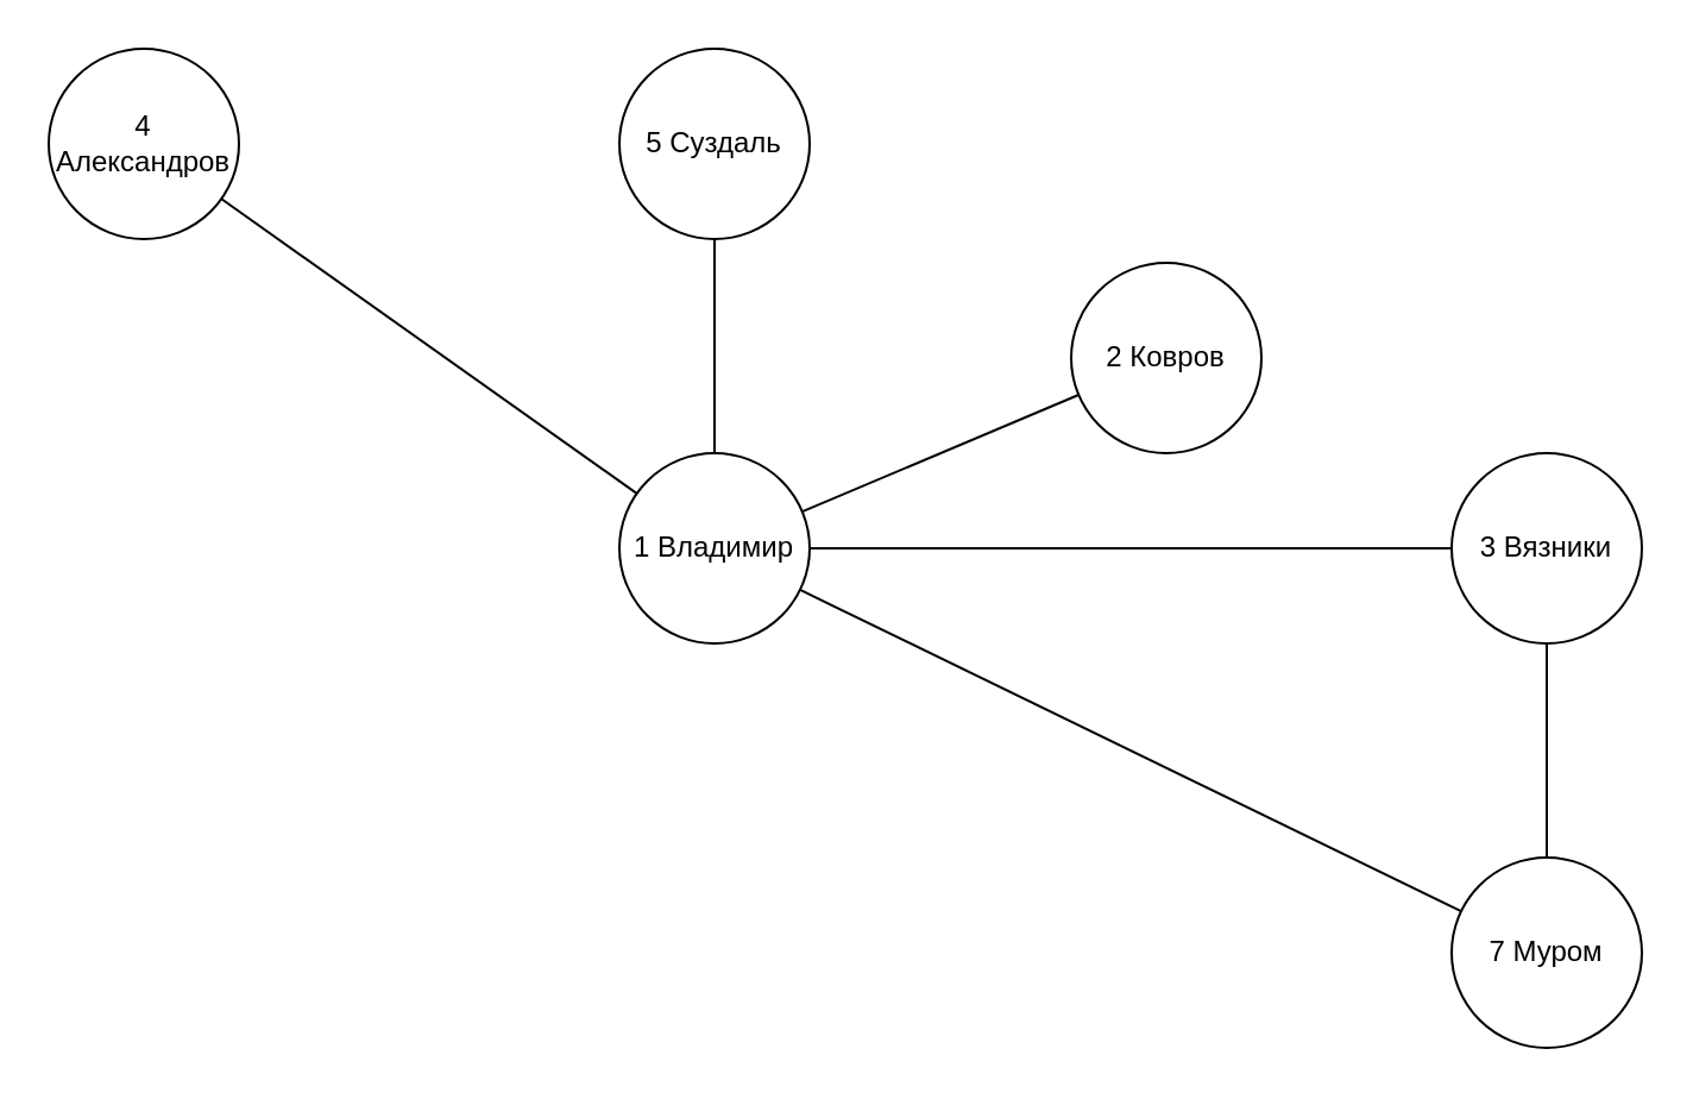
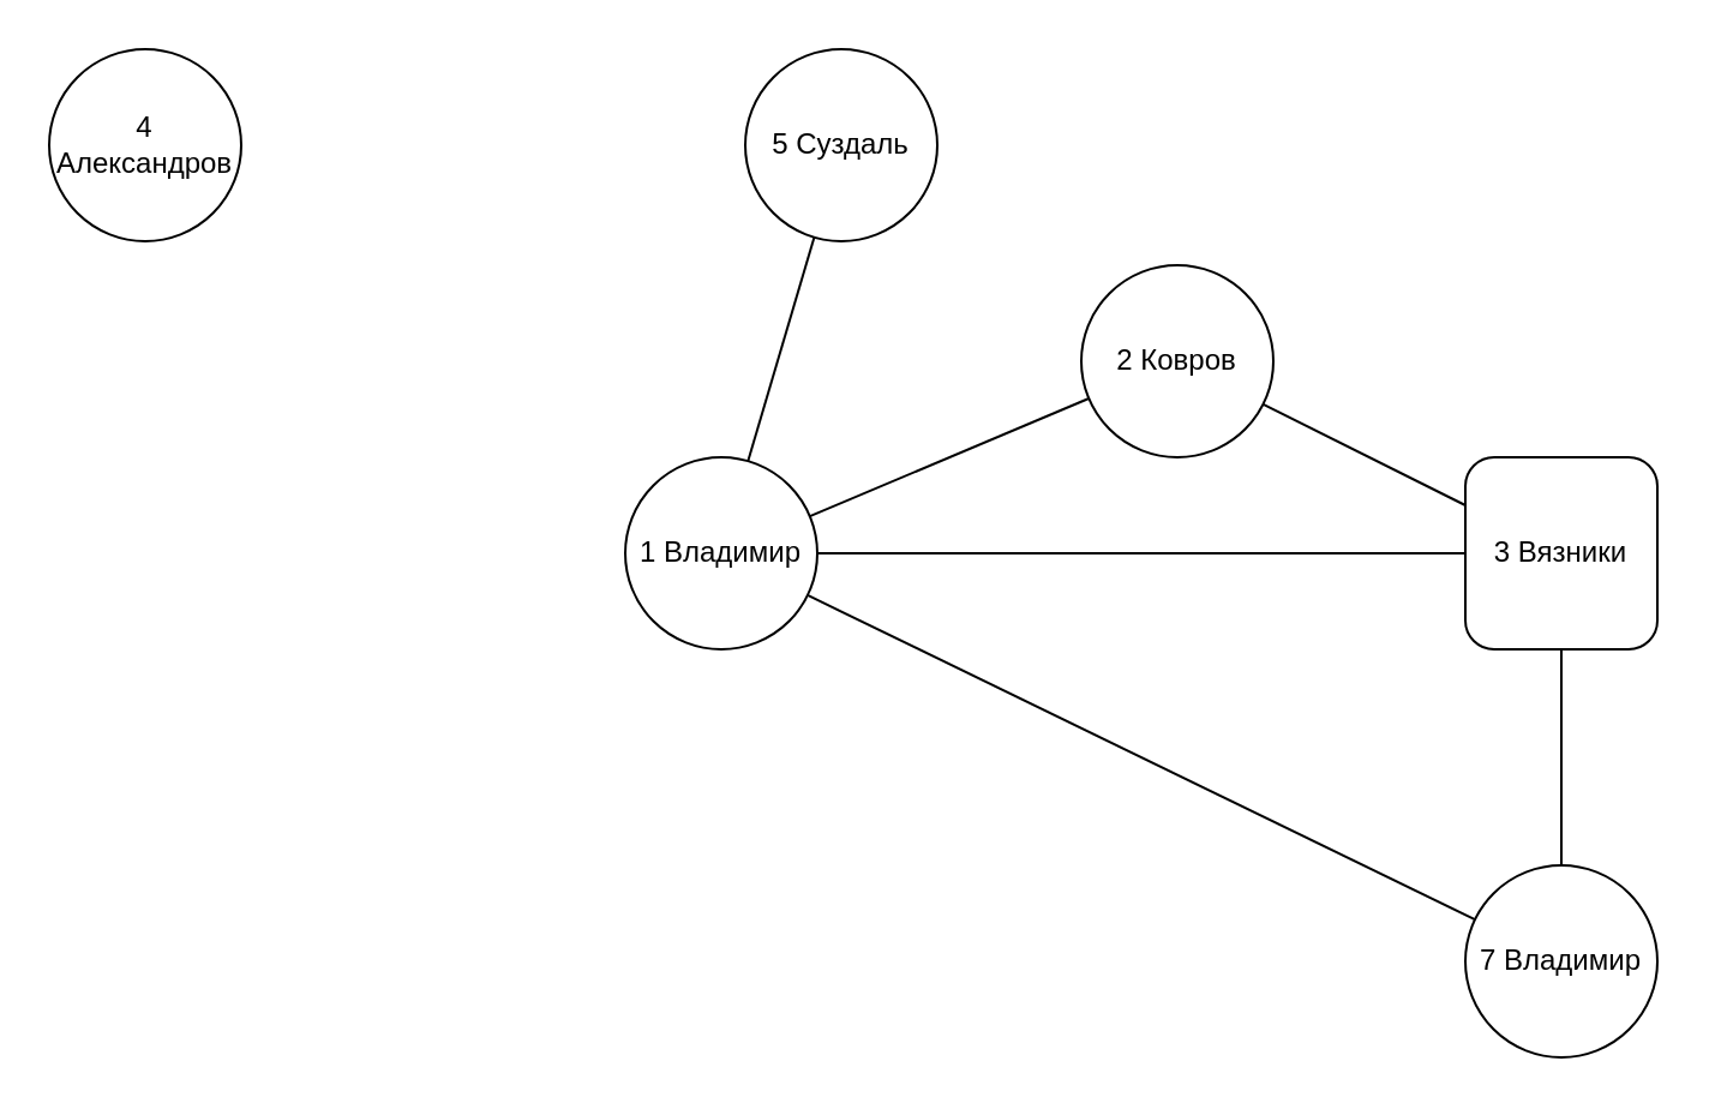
  <mxCell id="0" />
  <mxCell id="1" parent="0" />
  <mxCell id="2" style="edgeStyle=orthogonalEdgeStyle;rounded=0;orthogonalLoop=1;jettySize=auto;html=1;endArrow=none;endFill=0;" edge="1" parent="1" source="6" target="10"><mxGeometry relative="1" as="geometry" /></mxCell>
  <mxCell id="3" style="rounded=0;orthogonalLoop=1;jettySize=auto;html=1;endArrow=none;endFill=0;" edge="1" parent="1" source="6" target="8"><mxGeometry relative="1" as="geometry" /></mxCell>
  <mxCell id="4" style="edgeStyle=none;rounded=0;orthogonalLoop=1;jettySize=auto;html=1;endArrow=none;endFill=0;" edge="1" parent="1" source="6" target="12"><mxGeometry relative="1" as="geometry" /></mxCell>
- <mxCell id="5" style="edgeStyle=none;rounded=0;orthogonalLoop=1;jettySize=auto;html=1;endArrow=none;endFill=0;" edge="1" parent="1" source="6" target="11"><mxGeometry relative="1" as="geometry" /></mxCell>
  <mxCell id="6" value="1 Владимир" style="ellipse;whiteSpace=wrap;html=1;aspect=fixed;" vertex="1" parent="1"><mxGeometry x="260" y="190" width="80" height="80" as="geometry" /></mxCell>
+ <mxCell id="7" style="edgeStyle=none;rounded=0;orthogonalLoop=1;jettySize=auto;html=1;endArrow=none;endFill=0;" edge="1" parent="1" source="8" target="10"><mxGeometry relative="1" as="geometry" /></mxCell>
  <mxCell id="8" value="2 Ковров" style="ellipse;whiteSpace=wrap;html=1;aspect=fixed;" vertex="1" parent="1"><mxGeometry x="450" y="110" width="80" height="80" as="geometry" /></mxCell>
  <mxCell id="9" style="edgeStyle=none;rounded=0;orthogonalLoop=1;jettySize=auto;html=1;endArrow=none;endFill=0;" edge="1" parent="1" source="10" target="14"><mxGeometry relative="1" as="geometry" /></mxCell>
- <mxCell id="10" value="3 Вязники" style="ellipse;whiteSpace=wrap;html=1;aspect=fixed;" vertex="1" parent="1"><mxGeometry x="610" y="190" width="80" height="80" as="geometry" /></mxCell>
+ <mxCell id="10" value="3 Вязники" style="whiteSpace=wrap;html=1;aspect=fixed;rounded=1;" vertex="1" parent="1"><mxGeometry x="610" y="190" width="80" height="80" as="geometry" /></mxCell>
  <mxCell id="11" value="4 Александров" style="ellipse;whiteSpace=wrap;html=1;aspect=fixed;" vertex="1" parent="1"><mxGeometry x="20" y="20" width="80" height="80" as="geometry" /></mxCell>
- <mxCell id="12" value="5 Суздаль" style="ellipse;whiteSpace=wrap;html=1;aspect=fixed;" vertex="1" parent="1"><mxGeometry x="260" y="20" width="80" height="80" as="geometry" /></mxCell>
+ <mxCell id="12" value="5 Суздаль" style="ellipse;whiteSpace=wrap;html=1;aspect=fixed;" vertex="1" parent="1"><mxGeometry x="310" y="20" width="80" height="80" as="geometry" /></mxCell>
  <mxCell id="13" style="edgeStyle=none;rounded=0;orthogonalLoop=1;jettySize=auto;html=1;endArrow=none;endFill=0;" edge="1" parent="1" source="14" target="6"><mxGeometry relative="1" as="geometry" /></mxCell>
- <mxCell id="14" value="7 Муром" style="ellipse;whiteSpace=wrap;html=1;aspect=fixed;" vertex="1" parent="1"><mxGeometry x="610" y="360" width="80" height="80" as="geometry" /></mxCell>
+ <mxCell id="14" value="7 Владимир" style="ellipse;whiteSpace=wrap;html=1;aspect=fixed;" vertex="1" parent="1"><mxGeometry x="610" y="360" width="80" height="80" as="geometry" /></mxCell>
